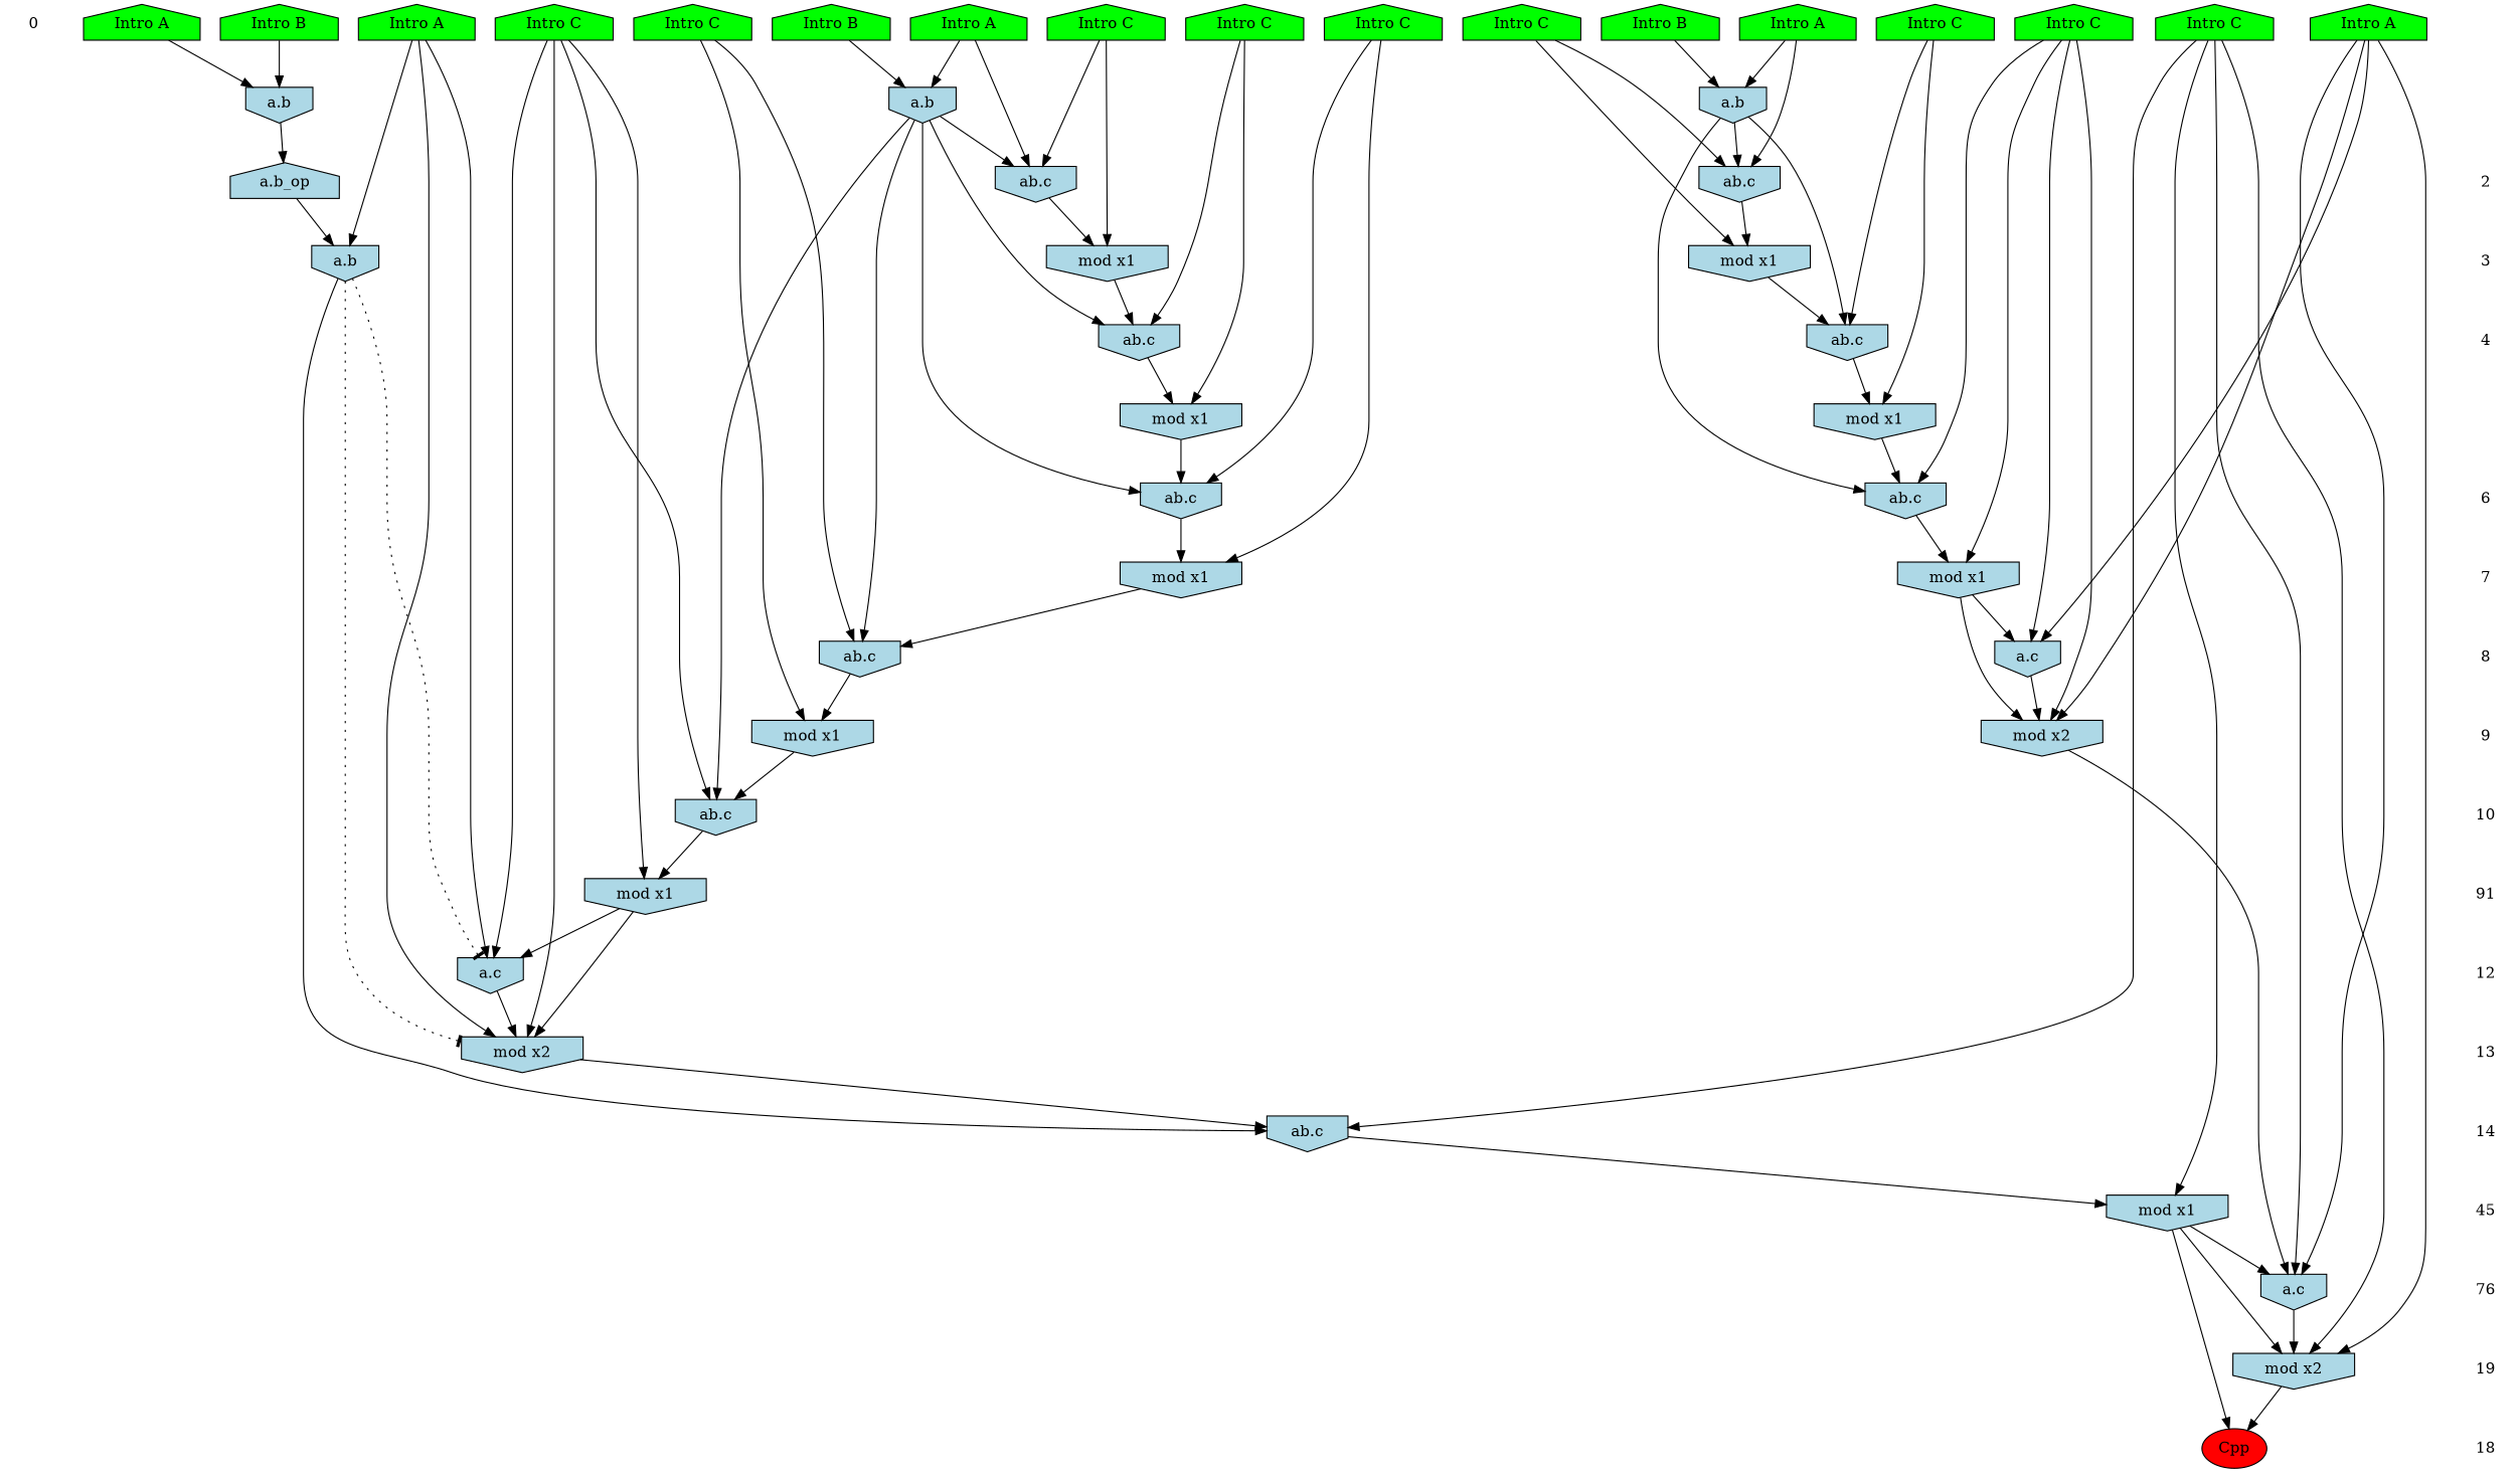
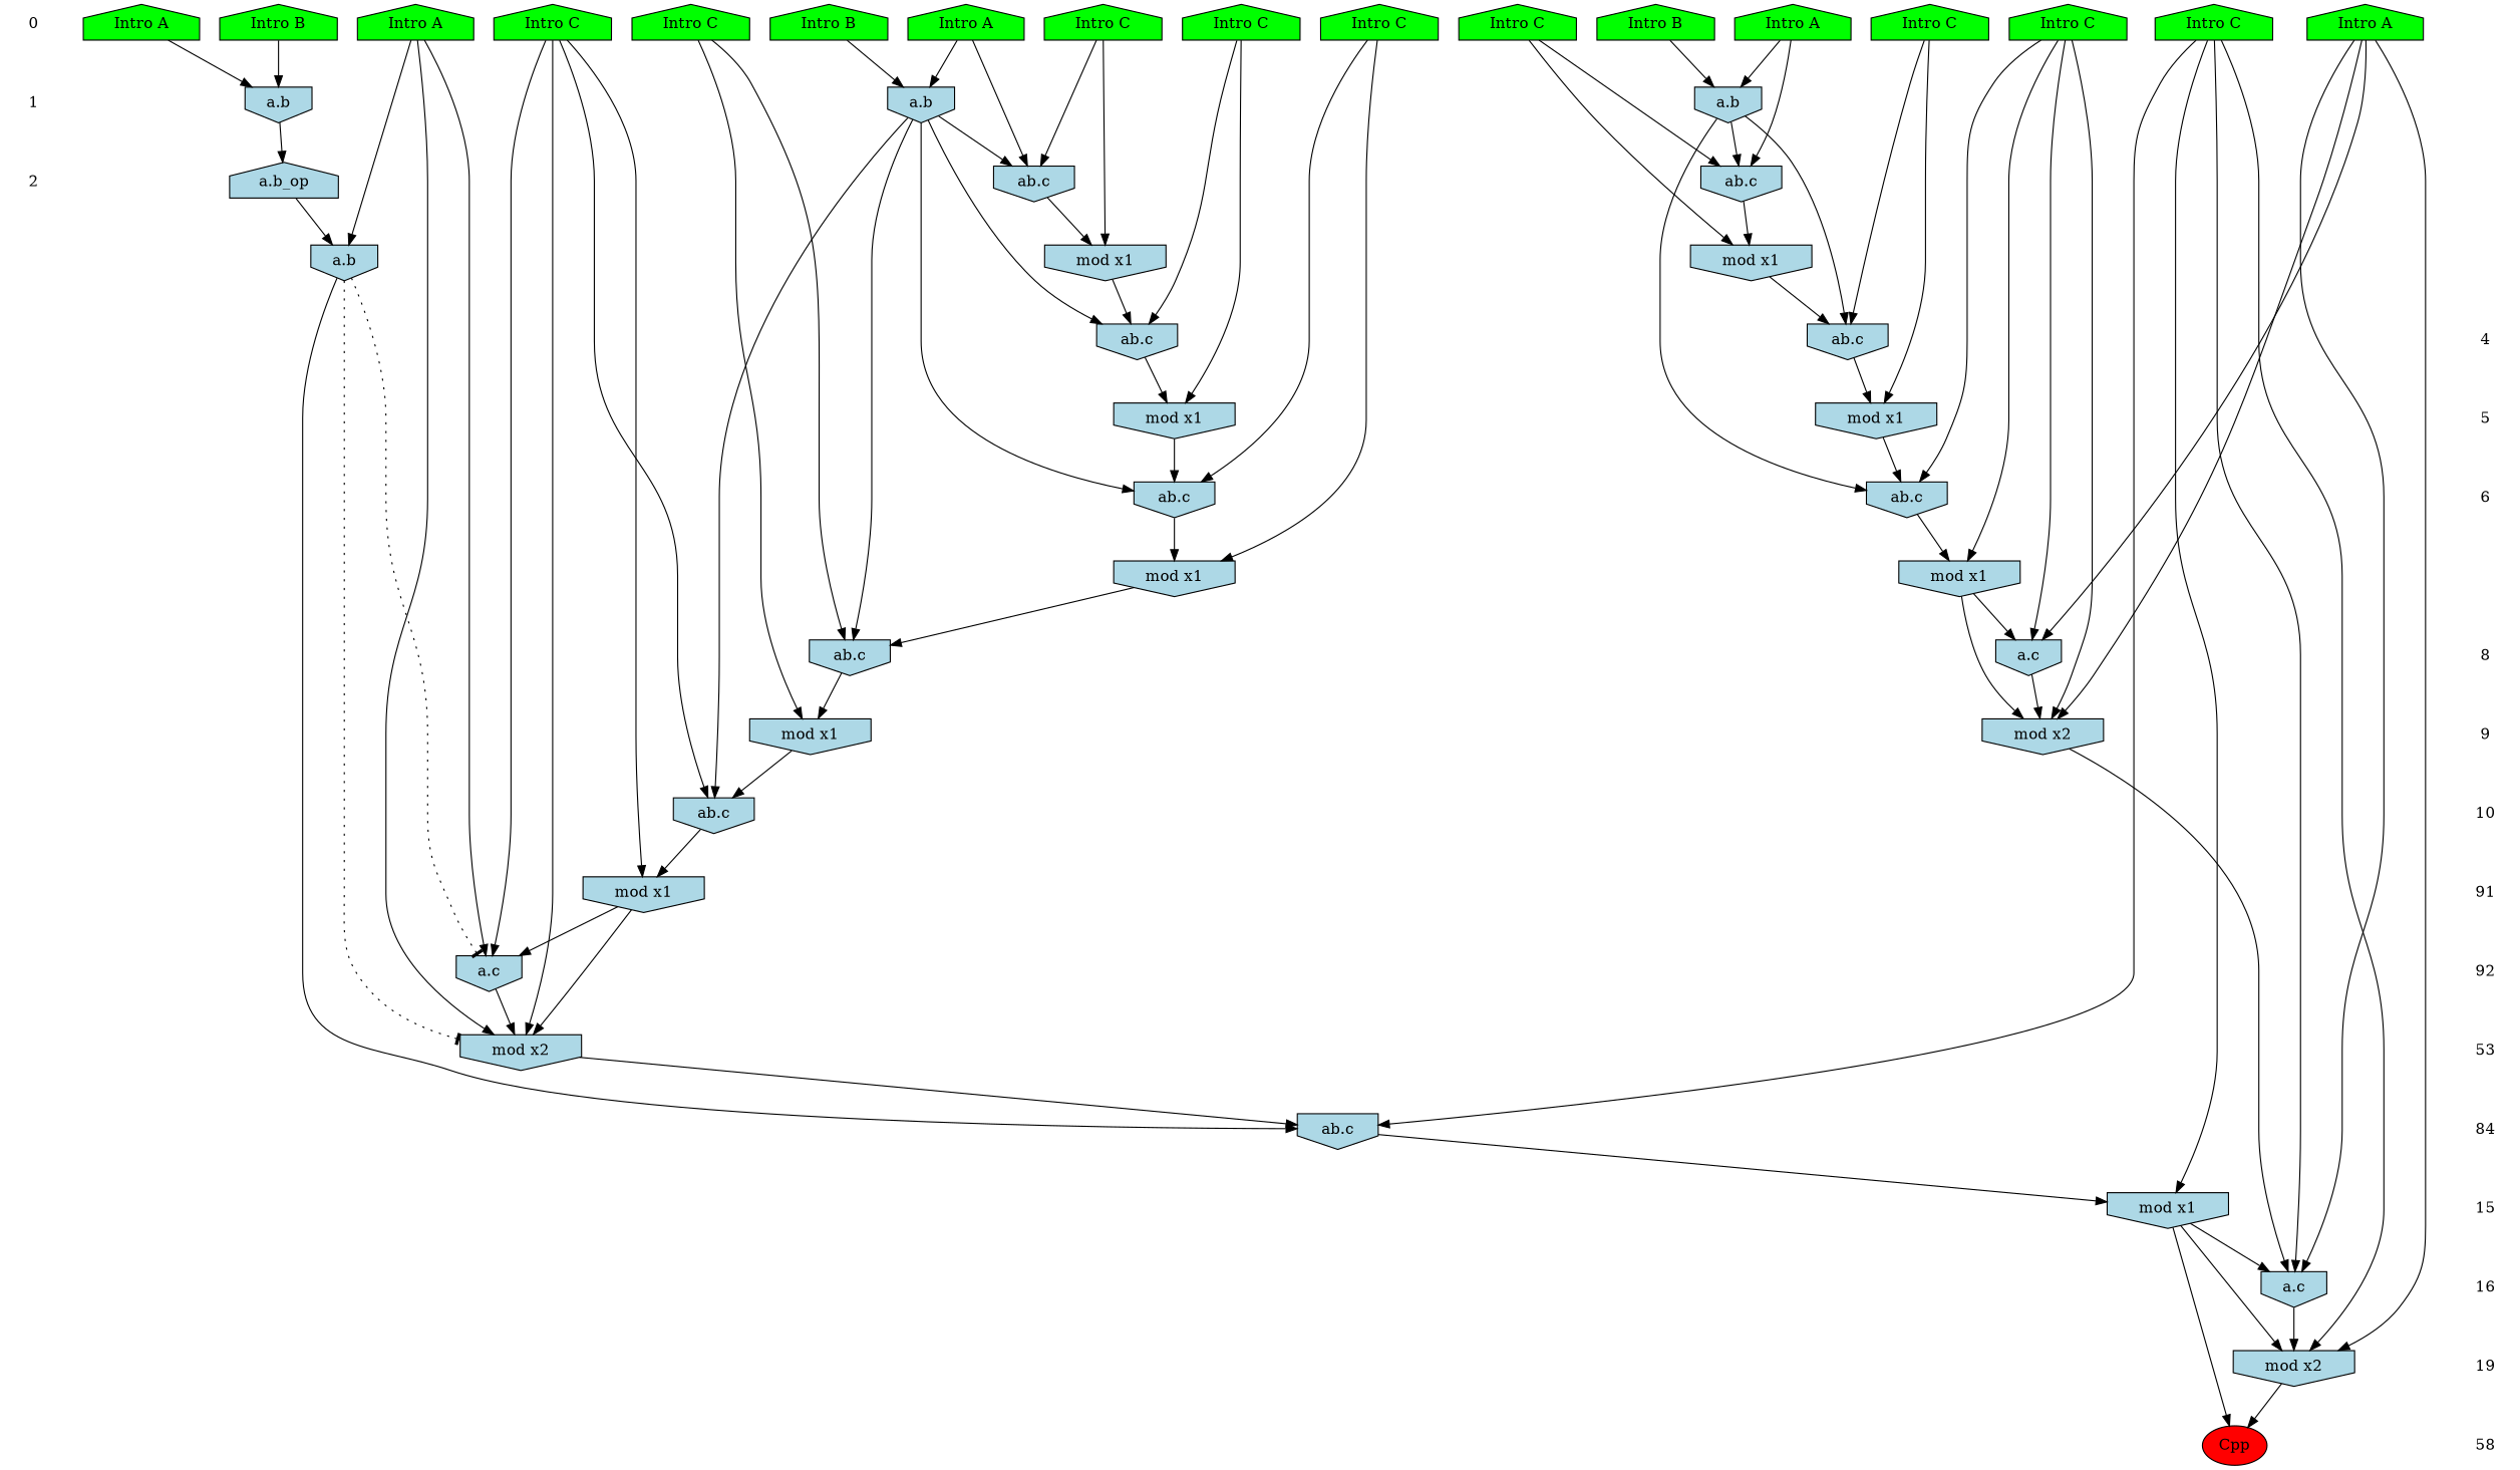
  digraph {
    ranksep=.5
    node [shape=invhouse fillcolor=lightblue style=filled]
    0 [shape=plaintext fillcolor="" style=""]
    n2 [fillcolor=green label="Intro B" shape=house]
    n3 [fillcolor=green label="Intro A" shape=house]
    n4 [fillcolor=green label="Intro A" shape=house]
    n5 [fillcolor=green label="Intro A" shape=house]
    n6 [fillcolor=green label="Intro A" shape=house]
    n7 [fillcolor=green label="Intro A" shape=house]
    n8 [fillcolor=green label="Intro B" shape=house]
    n9 [fillcolor=green label="Intro B" shape=house]
    n10 [fillcolor=green label="Intro C" shape=house]
    n11 [fillcolor=green label="Intro C" shape=house]
    n12 [fillcolor=green label="Intro C" shape=house]
    n13 [fillcolor=green label="Intro C" shape=house]
    n14 [fillcolor=green label="Intro C" shape=house]
    n15 [fillcolor=green label="Intro C" shape=house]
    n16 [fillcolor=green label="Intro C" shape=house]
    n17 [fillcolor=green label="Intro C" shape=house]
    n18 [fillcolor=green label="Intro C" shape=house]
+   1 [shape=plaintext fillcolor="" style=""]
    n20 [label="a.b"]
    n21 [label="a.b"]
    n22 [label="a.b"]
    2 [shape=plaintext fillcolor="" style=""]
    n24 [label="ab.c"]
    n25 [label="ab.c"]
    n26 [label="a.b_op" shape=house]
-   3 [shape=plaintext fillcolor="" style=""]
    n28 [label="mod x1"]
    n29 [label="mod x1"]
    n30 [label="a.b"]
    4 [shape=plaintext fillcolor="" style=""]
    n32 [label="ab.c"]
    n33 [label="ab.c"]
+   5 [shape=plaintext fillcolor="" style=""]
    n35 [label="mod x1"]
    n36 [label="mod x1"]
    6 [shape=plaintext fillcolor="" style=""]
    n38 [label="ab.c"]
    n39 [label="ab.c"]
-   7 [shape=plaintext fillcolor="" style=""]
    n41 [label="mod x1"]
    n42 [label="mod x1"]
    8 [shape=plaintext fillcolor="" style=""]
    n44 [label="ab.c"]
    n45 [label="a.c"]
    9 [shape=plaintext fillcolor="" style=""]
    n47 [label="mod x1"]
    n48 [label="mod x2"]
    10 [shape=plaintext fillcolor="" style=""]
    n50 [label="ab.c"]
    n51 [label=91 shape=plaintext fillcolor="" style=""]
    n52 [label="mod x1"]
-   12 [shape=plaintext fillcolor="" style=""]
+   12 [shape=plaintext label=92 fillcolor="" style=""]
    n54 [label="a.c"]
-   13 [shape=plaintext fillcolor="" style=""]
+   13 [shape=plaintext label=53 fillcolor="" style=""]
    n56 [label="mod x2"]
-   14 [shape=plaintext fillcolor="" style=""]
+   14 [shape=plaintext label=84 fillcolor="" style=""]
    n58 [label="ab.c"]
-   15 [shape=plaintext label=45 fillcolor="" style=""]
+   15 [shape=plaintext fillcolor="" style=""]
    n60 [label="mod x1"]
-   16 [shape=plaintext label=76 fillcolor="" style=""]
+   16 [shape=plaintext fillcolor="" style=""]
    n62 [label="a.c"]
    n63 [label=19 shape=plaintext fillcolor="" style=""]
    n64 [label="mod x2"]
-   18 [shape=plaintext fillcolor="" style=""]
+   18 [shape=plaintext label=58 fillcolor="" style=""]
    n66 [fillcolor=red label=Cpp shape=""]
    subgraph sub_1 {
      rank=same
      0
      n2
      n3
      n4
      n5
      n6
      n7
      n8
      n9
      n10
      n11
      n12
      n13
      n14
      n15
      n16
      n17
      n18
    }
    subgraph sub_2 {
      rank=same
+     1
      n20
      n21
      n22
    }
    subgraph sub_3 {
      rank=same
      2
      n24
      n25
      n26
    }
    subgraph sub_4 {
      rank=same
-     3
      n28
      n29
      n30
    }
    subgraph sub_5 {
      rank=same
      4
      n32
      n33
    }
    subgraph sub_6 {
      rank=same
+     5
      n35
      n36
    }
    subgraph sub_7 {
      rank=same
      6
      n38
      n39
    }
    subgraph sub_8 {
      rank=same
-     7
      n41
      n42
    }
    subgraph sub_9 {
      rank=same
      8
      n44
      n45
    }
    subgraph sub_10 {
      rank=same
      9
      n47
      n48
    }
    subgraph sub_11 {
      rank=same
      10
      n50
    }
    subgraph sub_12 {
      rank=same
      n51
      n52
    }
    subgraph sub_13 {
      rank=same
      12
      n54
    }
    subgraph sub_14 {
      rank=same
      13
      n56
    }
    subgraph sub_15 {
      rank=same
      14
      n58
    }
    subgraph sub_16 {
      rank=same
      15
      n60
    }
    subgraph sub_17 {
      rank=same
      16
      n62
    }
    subgraph sub_18 {
      rank=same
      n63
      n64
    }
    subgraph sub_19 {
      rank=same
      18
      n66
    }
+   0 -> 1 [style=invis]
    n2 -> n21
    n3 -> n45
    n3 -> n48
    n3 -> n62
    n3 -> n64
    n4 -> n21
    n4 -> n24
    n5 -> n22
    n6 -> n20
    n6 -> n25
    n7 -> n30
    n7 -> n54
    n7 -> n56
    n8 -> n20
    n9 -> n22
    n10 -> n38
    n10 -> n41
    n10 -> n45
    n10 -> n48
    n11 -> n25
    n11 -> n29
    n12 -> n24
    n12 -> n28
    n13 -> n39
    n13 -> n42
    n14 -> n58
    n14 -> n60
    n14 -> n62
    n14 -> n64
    n15 -> n33
    n15 -> n36
    n16 -> n44
    n16 -> n47
    n17 -> n32
    n17 -> n35
    n18 -> n50
    n18 -> n52
    n18 -> n54
    n18 -> n56
+   1 -> 2 [style=invis]
    n20 -> n25
    n20 -> n33
    n20 -> n39
    n20 -> n44
    n20 -> n50
    n21 -> n24
    n21 -> n32
    n21 -> n38
    n22 -> n26
-   2 -> 3 [style=invis]
    n24 -> n28
    n25 -> n29
    n26 -> n30
-   3 -> 4 [style=invis]
    n28 -> n32
    n29 -> n33
    n30 -> n54 [arrowhead=tee style=dotted]
    n30 -> n56 [arrowhead=tee style=dotted]
    n30 -> n58
+   4 -> 5 [style=invis]
    n32 -> n35
    n33 -> n36
+   5 -> 6 [style=invis]
    n35 -> n38
    n36 -> n39
-   6 -> 7 [style=invis]
    n38 -> n41
    n39 -> n42
-   7 -> 8 [style=invis]
    n41 -> n45
    n41 -> n48
    n42 -> n44
    8 -> 9 [style=invis]
    n44 -> n47
    n45 -> n48
    9 -> 10 [style=invis]
    n47 -> n50
    n48 -> n62
    10 -> n51 [style=invis]
    n50 -> n52
    n51 -> 12 [style=invis]
    n52 -> n54
    n52 -> n56
    12 -> 13 [style=invis]
    n54 -> n56
    13 -> 14 [style=invis]
    n56 -> n58
    14 -> 15 [style=invis]
    n58 -> n60
    15 -> 16 [style=invis]
    n60 -> n62
    n60 -> n64
    n60 -> n66
    16 -> n63 [style=invis]
    n62 -> n64
    n63 -> 18 [style=invis]
    n64 -> n66
  }
